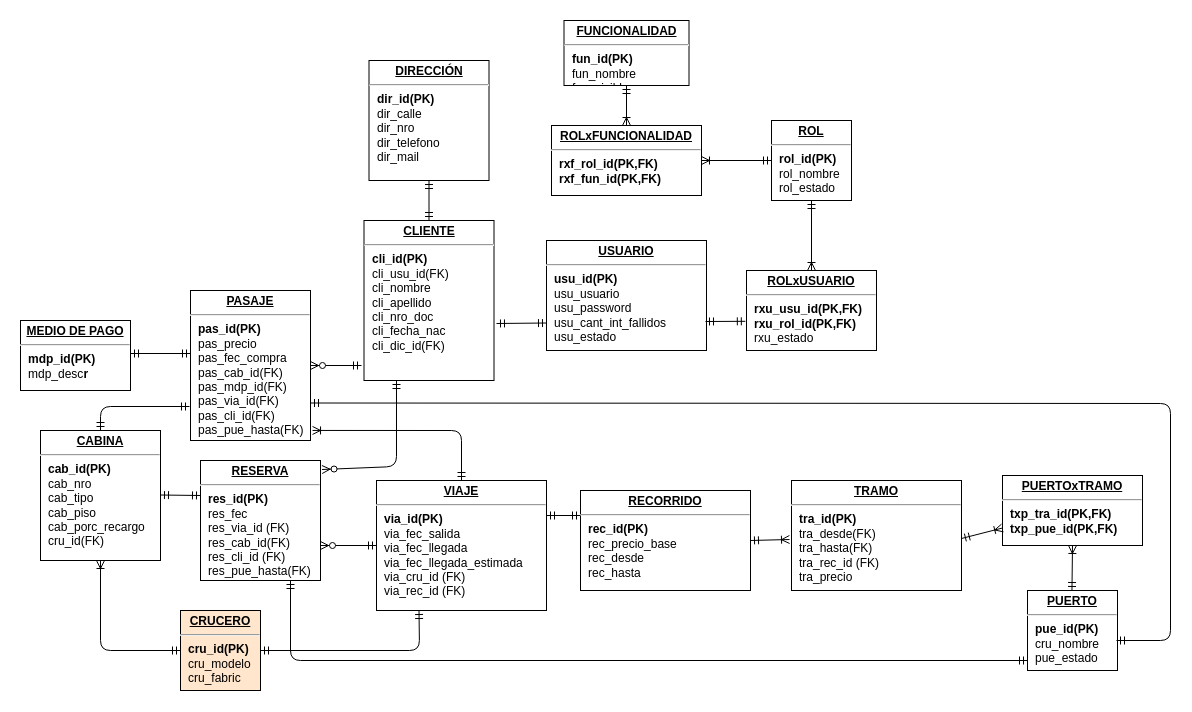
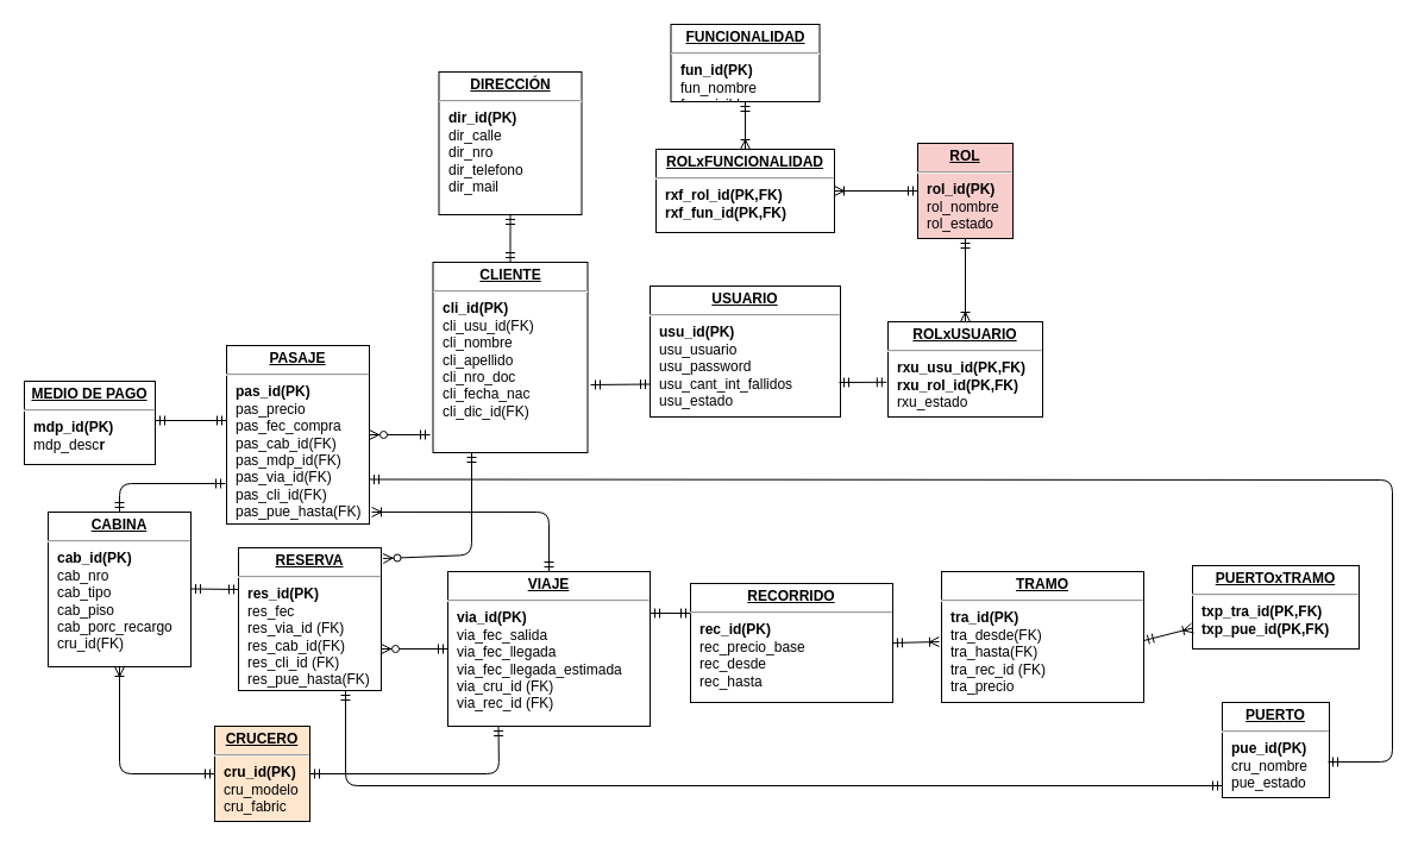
  <mxCell id="0" />
  <mxCell id="1" parent="0" />
  <mxCell id="2" value="&lt;p style=&quot;margin: 0px ; margin-top: 4px ; text-align: center ; text-decoration: underline&quot;&gt;&lt;b&gt;DIRECCIÓN&lt;/b&gt;&lt;/p&gt;&lt;hr&gt;&lt;p style=&quot;margin: 0px ; margin-left: 8px&quot;&gt;&lt;b&gt;dir_id(PK)&lt;/b&gt;&lt;br&gt;dir_calle&lt;br&gt;dir_nro&lt;/p&gt;&lt;p style=&quot;margin: 0px ; margin-left: 8px&quot;&gt;dir_telefono&lt;/p&gt;&lt;p style=&quot;margin: 0px ; margin-left: 8px&quot;&gt;dir_mail&lt;br&gt;&lt;/p&gt;" style="verticalAlign=top;align=left;overflow=fill;fontSize=12;fontFamily=Helvetica;html=1;" parent="1" vertex="1"><mxGeometry x="368.5" y="60" width="120" height="120" as="geometry" /></mxCell>
  <mxCell id="3" value="&lt;p style=&quot;margin: 0px ; margin-top: 4px ; text-align: center ; text-decoration: underline&quot;&gt;&lt;b&gt;FUNCIONALIDAD&lt;/b&gt;&lt;br&gt;&lt;/p&gt;&lt;hr&gt;&lt;p style=&quot;margin: 0px ; margin-left: 8px&quot;&gt;&lt;b&gt;fun_id(PK)&lt;/b&gt;&lt;br&gt;fun_nombre&lt;br&gt;fun_visible&lt;/p&gt;" style="verticalAlign=top;align=left;overflow=fill;fontSize=12;fontFamily=Helvetica;html=1;" parent="1" vertex="1"><mxGeometry x="563.5" y="20" width="125" height="65" as="geometry" /></mxCell>
  <mxCell id="4" value="&lt;p style=&quot;margin: 0px ; margin-top: 4px ; text-align: center ; text-decoration: underline&quot;&gt;&lt;b&gt;ROLxFUNCIONALIDAD&lt;/b&gt;&lt;br&gt;&lt;/p&gt;&lt;hr&gt;&lt;p style=&quot;margin: 0px ; margin-left: 8px&quot;&gt;&lt;b&gt;rxf_rol_id(PK,FK)&lt;/b&gt;&lt;br&gt;&lt;b&gt;rxf_fun_id(PK,FK)&lt;/b&gt;&lt;br&gt;&lt;/p&gt;" style="verticalAlign=top;align=left;overflow=fill;fontSize=12;fontFamily=Helvetica;html=1;" parent="1" vertex="1"><mxGeometry x="551" y="125" width="150" height="70" as="geometry" /></mxCell>
- <mxCell id="5" value="&lt;p style=&quot;margin: 0px ; margin-top: 4px ; text-align: center ; text-decoration: underline&quot;&gt;&lt;b&gt;ROL&lt;/b&gt;&lt;/p&gt;&lt;hr&gt;&lt;p style=&quot;margin: 0px ; margin-left: 8px&quot;&gt;&lt;b&gt;rol_id(PK)&lt;/b&gt;&lt;br&gt;rol_nombre&lt;br&gt;rol_estado&lt;/p&gt;" style="verticalAlign=top;align=left;overflow=fill;fontSize=12;fontFamily=Helvetica;html=1;" parent="1" vertex="1"><mxGeometry x="771" y="120" width="80" height="80" as="geometry" /></mxCell>
+ <mxCell id="5" value="&lt;p style=&quot;margin: 0px ; margin-top: 4px ; text-align: center ; text-decoration: underline&quot;&gt;&lt;b&gt;ROL&lt;/b&gt;&lt;/p&gt;&lt;hr&gt;&lt;p style=&quot;margin: 0px ; margin-left: 8px&quot;&gt;&lt;b&gt;rol_id(PK)&lt;/b&gt;&lt;br&gt;rol_nombre&lt;br&gt;rol_estado&lt;/p&gt;" style="verticalAlign=top;align=left;overflow=fill;fontSize=12;fontFamily=Helvetica;html=1;fillColor=#f8cecc;" parent="1" vertex="1"><mxGeometry x="771" y="120" width="80" height="80" as="geometry" /></mxCell>
  <mxCell id="6" value="&lt;p style=&quot;margin: 0px ; margin-top: 4px ; text-align: center ; text-decoration: underline&quot;&gt;&lt;b&gt;ROLxUSUARIO&lt;/b&gt;&lt;/p&gt;&lt;hr&gt;&lt;p style=&quot;margin: 0px ; margin-left: 8px&quot;&gt;&lt;b&gt;rxu_usu_id(PK,FK)&lt;/b&gt;&lt;br&gt;&lt;b&gt;rxu_rol_id(PK,FK)&lt;/b&gt;&lt;br&gt;rxu_estado&lt;/p&gt;" style="verticalAlign=top;align=left;overflow=fill;fontSize=12;fontFamily=Helvetica;html=1;" parent="1" vertex="1"><mxGeometry x="746" y="270" width="130" height="80" as="geometry" /></mxCell>
  <mxCell id="7" value="&lt;p style=&quot;margin: 0px ; margin-top: 4px ; text-align: center ; text-decoration: underline&quot;&gt;&lt;b&gt;USUARIO&lt;/b&gt;&lt;/p&gt;&lt;hr&gt;&lt;p style=&quot;margin: 0px ; margin-left: 8px&quot;&gt;&lt;b&gt;usu_id(PK)&lt;/b&gt;&lt;br&gt;usu_usuario&lt;br&gt;usu_password&lt;/p&gt;&lt;p style=&quot;margin: 0px ; margin-left: 8px&quot;&gt;usu_cant_int_fallidos&lt;/p&gt;&lt;p style=&quot;margin: 0px ; margin-left: 8px&quot;&gt;usu_estado&lt;br&gt;&lt;/p&gt;" style="verticalAlign=top;align=left;overflow=fill;fontSize=12;fontFamily=Helvetica;html=1;" parent="1" vertex="1"><mxGeometry x="546" y="240" width="160" height="110" as="geometry" /></mxCell>
  <mxCell id="8" value="&lt;p style=&quot;margin: 0px ; margin-top: 4px ; text-align: center ; text-decoration: underline&quot;&gt;&lt;b&gt;CLIENTE&lt;/b&gt;&lt;/p&gt;&lt;hr&gt;&lt;p style=&quot;margin: 0px ; margin-left: 8px&quot;&gt;&lt;b&gt;cli_id(PK)&lt;/b&gt;&lt;br&gt;cli_usu_id(FK)&lt;br&gt;cli_nombre&lt;/p&gt;&lt;p style=&quot;margin: 0px ; margin-left: 8px&quot;&gt;cli_apellido&lt;/p&gt;&lt;p style=&quot;margin: 0px ; margin-left: 8px&quot;&gt;cli_nro_doc&lt;/p&gt;&lt;p style=&quot;margin: 0px ; margin-left: 8px&quot;&gt;cli_fecha_nac&lt;/p&gt;&lt;p style=&quot;margin: 0px ; margin-left: 8px&quot;&gt;cli_dic_id(FK)&lt;/p&gt;" style="verticalAlign=top;align=left;overflow=fill;fontSize=12;fontFamily=Helvetica;html=1;gradientColor=#ffffff;" parent="1" vertex="1"><mxGeometry x="363.5" y="220" width="130" height="160" as="geometry" /></mxCell>
  <mxCell id="9" value="" style="endArrow=ERmandOne;html=1;exitX=0.5;exitY=1;exitDx=0;exitDy=0;entryX=0.5;entryY=0;entryDx=0;entryDy=0;startArrow=ERmandOne;startFill=0;endFill=0;" parent="1" source="2" target="8" edge="1"><mxGeometry width="50" height="50" relative="1" as="geometry"><mxPoint x="438.5" y="40" as="sourcePoint" /><mxPoint x="448.5" y="110" as="targetPoint" /></mxGeometry></mxCell>
  <mxCell id="10" value="" style="endArrow=ERmandOne;html=1;entryX=-0.009;entryY=0.635;entryDx=0;entryDy=0;startArrow=ERmandOne;startFill=0;endFill=0;entryPerimeter=0;" parent="1" target="6" edge="1"><mxGeometry width="50" height="50" relative="1" as="geometry"><mxPoint x="705" y="321" as="sourcePoint" /><mxPoint x="1008" y="199.5" as="targetPoint" /><Array as="points" /></mxGeometry></mxCell>
  <mxCell id="11" value="" style="endArrow=ERmandOne;html=1;exitX=0.5;exitY=0;exitDx=0;exitDy=0;startArrow=ERoneToMany;startFill=0;endFill=0;entryX=0.5;entryY=1;entryDx=0;entryDy=0;" parent="1" source="6" target="5" edge="1"><mxGeometry width="50" height="50" relative="1" as="geometry"><mxPoint x="907" y="140" as="sourcePoint" /><mxPoint x="916" y="200" as="targetPoint" /></mxGeometry></mxCell>
  <mxCell id="12" value="" style="endArrow=ERoneToMany;html=1;startArrow=ERmandOne;startFill=0;endFill=0;entryX=1;entryY=0.5;entryDx=0;entryDy=0;exitX=0;exitY=0.5;exitDx=0;exitDy=0;" parent="1" source="5" target="4" edge="1"><mxGeometry width="50" height="50" relative="1" as="geometry"><mxPoint x="766" y="161" as="sourcePoint" /><mxPoint x="886" y="90" as="targetPoint" /><Array as="points" /></mxGeometry></mxCell>
  <mxCell id="13" value="" style="endArrow=ERmandOne;html=1;exitX=0.5;exitY=0;exitDx=0;exitDy=0;startArrow=ERoneToMany;startFill=0;endFill=0;entryX=0.5;entryY=1;entryDx=0;entryDy=0;" parent="1" source="4" target="3" edge="1"><mxGeometry width="50" height="50" relative="1" as="geometry"><mxPoint x="886" y="30" as="sourcePoint" /><mxPoint x="967" y="-8" as="targetPoint" /><Array as="points" /></mxGeometry></mxCell>
  <mxCell id="14" value="&lt;p style=&quot;margin: 0px ; margin-top: 4px ; text-align: center ; text-decoration: underline&quot;&gt;&lt;b&gt;PASAJE&lt;/b&gt;&lt;/p&gt;&lt;hr&gt;&lt;p style=&quot;margin: 0px ; margin-left: 8px&quot;&gt;&lt;b&gt;pas_id(PK)&lt;/b&gt;&lt;/p&gt;&lt;p style=&quot;margin: 0px ; margin-left: 8px&quot;&gt;pas_precio&lt;br&gt;pas_fec_compra&lt;/p&gt;&lt;p style=&quot;margin: 0px ; margin-left: 8px&quot;&gt;pas_cab_id(FK)&lt;/p&gt;&lt;p style=&quot;margin: 0px ; margin-left: 8px&quot;&gt;pas_mdp_id(FK)&lt;/p&gt;&lt;p style=&quot;margin: 0px ; margin-left: 8px&quot;&gt;pas_via_id(FK)&lt;/p&gt;&lt;p style=&quot;margin: 0px ; margin-left: 8px&quot;&gt;pas_cli_id(FK)&lt;/p&gt;&lt;p style=&quot;margin: 0px ; margin-left: 8px&quot;&gt;pas_pue_hasta(FK)&lt;br&gt;&lt;/p&gt;" style="verticalAlign=top;align=left;overflow=fill;fontSize=12;fontFamily=Helvetica;html=1;" parent="1" vertex="1"><mxGeometry x="190" y="290" width="120" height="150" as="geometry" /></mxCell>
  <mxCell id="15" value="&lt;p style=&quot;margin: 0px ; margin-top: 4px ; text-align: center ; text-decoration: underline&quot;&gt;&lt;b&gt;RESERVA&lt;/b&gt;&lt;/p&gt;&lt;hr&gt;&lt;p style=&quot;margin: 0px ; margin-left: 8px&quot;&gt;&lt;b&gt;res_id(PK)&lt;/b&gt;&lt;br&gt;res_fec&lt;/p&gt;&lt;p style=&quot;margin: 0px ; margin-left: 8px&quot;&gt;res_via_id (FK)&lt;/p&gt;&lt;p style=&quot;margin: 0px ; margin-left: 8px&quot;&gt;res_cab_id(FK)&lt;br&gt;&lt;/p&gt;&lt;p style=&quot;margin: 0px ; margin-left: 8px&quot;&gt;res_cli_id (FK)&lt;/p&gt;&lt;p style=&quot;margin: 0px ; margin-left: 8px&quot;&gt;res_pue_hasta(FK)&lt;br&gt;&lt;/p&gt;" style="verticalAlign=top;align=left;overflow=fill;fontSize=12;fontFamily=Helvetica;html=1;" parent="1" vertex="1"><mxGeometry x="200" y="460" width="120" height="120" as="geometry" /></mxCell>
  <mxCell id="16" value="&lt;p style=&quot;margin: 0px ; margin-top: 4px ; text-align: center ; text-decoration: underline&quot;&gt;&lt;b&gt;PUERTO&lt;/b&gt;&lt;/p&gt;&lt;hr&gt;&lt;p style=&quot;margin: 0px ; margin-left: 8px&quot;&gt;&lt;b&gt;pue_id(PK)&lt;/b&gt;&lt;br&gt;cru_nombre&lt;br&gt;pue_estado&lt;/p&gt;" style="verticalAlign=top;align=left;overflow=fill;fontSize=12;fontFamily=Helvetica;html=1;" parent="1" vertex="1"><mxGeometry x="1027" y="590" width="90" height="80" as="geometry" /></mxCell>
  <mxCell id="17" value="&lt;p style=&quot;margin: 0px ; margin-top: 4px ; text-align: center ; text-decoration: underline&quot;&gt;&lt;b&gt;RECORRIDO&lt;/b&gt;&lt;/p&gt;&lt;hr&gt;&lt;p style=&quot;margin: 0px ; margin-left: 8px&quot;&gt;&lt;b&gt;rec_id(PK)&lt;/b&gt;&lt;br&gt;rec_precio_base&lt;/p&gt;&lt;p style=&quot;margin: 0px ; margin-left: 8px&quot;&gt;rec_desde&lt;/p&gt;&lt;p style=&quot;margin: 0px ; margin-left: 8px&quot;&gt;rec_hasta&lt;br&gt;&lt;/p&gt;&lt;p style=&quot;margin: 0px ; margin-left: 8px&quot;&gt;&lt;br&gt;&lt;/p&gt;" style="verticalAlign=top;align=left;overflow=fill;fontSize=12;fontFamily=Helvetica;html=1;" parent="1" vertex="1"><mxGeometry x="580" y="490" width="170" height="100" as="geometry" /></mxCell>
  <mxCell id="18" value="&lt;p style=&quot;margin: 0px ; margin-top: 4px ; text-align: center ; text-decoration: underline&quot;&gt;&lt;b&gt;CRUCERO&lt;/b&gt;&lt;br&gt;&lt;/p&gt;&lt;hr&gt;&lt;p style=&quot;margin: 0px ; margin-left: 8px&quot;&gt;&lt;b&gt;cru_id(PK)&lt;/b&gt;&lt;br&gt;cru_modelo&lt;br&gt;cru_fabric&lt;/p&gt;" style="verticalAlign=top;align=left;overflow=fill;fontSize=12;fontFamily=Helvetica;html=1;fillColor=#ffe6cc;" parent="1" vertex="1"><mxGeometry x="180" y="610" width="80" height="80" as="geometry" /></mxCell>
  <mxCell id="19" value="&lt;p style=&quot;margin: 0px ; margin-top: 4px ; text-align: center ; text-decoration: underline&quot;&gt;&lt;b&gt;CABINA&lt;/b&gt;&lt;/p&gt;&lt;hr&gt;&lt;p style=&quot;margin: 0px ; margin-left: 8px&quot;&gt;&lt;b&gt;cab_id(PK)&lt;/b&gt;&lt;br&gt;&lt;/p&gt;&lt;p style=&quot;margin: 0px ; margin-left: 8px&quot;&gt;cab_nro&lt;br&gt;&lt;/p&gt;&lt;p style=&quot;margin: 0px ; margin-left: 8px&quot;&gt;cab_tipo&lt;/p&gt;&lt;p style=&quot;margin: 0px ; margin-left: 8px&quot;&gt;cab_piso&lt;/p&gt;&lt;p style=&quot;margin: 0px ; margin-left: 8px&quot;&gt;cab_porc_recargo&lt;/p&gt;&lt;p style=&quot;margin: 0px ; margin-left: 8px&quot;&gt;cru_id(FK)&lt;br&gt;&lt;/p&gt;" style="verticalAlign=top;align=left;overflow=fill;fontSize=12;fontFamily=Helvetica;html=1;" parent="1" vertex="1"><mxGeometry x="40" y="430" width="120" height="130" as="geometry" /></mxCell>
  <mxCell id="20" value="" style="endArrow=ERoneToMany;html=1;exitX=0;exitY=0.5;exitDx=0;exitDy=0;startArrow=ERmandOne;startFill=0;endFill=0;entryX=0.5;entryY=1;entryDx=0;entryDy=0;" parent="1" source="18" target="19" edge="1"><mxGeometry width="50" height="50" relative="1" as="geometry"><mxPoint x="405" y="25" as="sourcePoint" /><mxPoint x="553" y="-30" as="targetPoint" /><Array as="points"><mxPoint x="100" y="650" /></Array></mxGeometry></mxCell>
  <mxCell id="21" value="&lt;p style=&quot;margin: 0px ; margin-top: 4px ; text-align: center ; text-decoration: underline&quot;&gt;&lt;b&gt;VIAJE&lt;/b&gt;&lt;/p&gt;&lt;hr&gt;&lt;p style=&quot;margin: 0px ; margin-left: 8px&quot;&gt;&lt;b&gt;via_id(PK)&lt;/b&gt;&lt;br&gt;via_fec_salida&lt;/p&gt;&lt;p style=&quot;margin: 0px ; margin-left: 8px&quot;&gt;via_fec_llegada&lt;/p&gt;&lt;p style=&quot;margin: 0px ; margin-left: 8px&quot;&gt;via_fec_llegada_estimada&lt;/p&gt;&lt;p style=&quot;margin: 0px ; margin-left: 8px&quot;&gt;via_cru_id (FK)&lt;/p&gt;&lt;p style=&quot;margin: 0px ; margin-left: 8px&quot;&gt;via_rec_id (FK)&lt;br&gt;&lt;/p&gt;" style="verticalAlign=top;align=left;overflow=fill;fontSize=12;fontFamily=Helvetica;html=1;" parent="1" vertex="1"><mxGeometry x="376" y="480" width="170" height="130" as="geometry" /></mxCell>
  <mxCell id="22" value="&lt;p style=&quot;margin: 0px ; margin-top: 4px ; text-align: center ; text-decoration: underline&quot;&gt;&lt;b&gt;PUERTOxTRAMO&lt;/b&gt;&lt;br&gt;&lt;/p&gt;&lt;hr&gt;&lt;p style=&quot;margin: 0px ; margin-left: 8px&quot;&gt;&lt;b&gt;txp_tra_id(PK,FK)&lt;/b&gt;&lt;/p&gt;&lt;p style=&quot;margin: 0px ; margin-left: 8px&quot;&gt;&lt;b&gt;txp_pue_id(PK,FK)&lt;/b&gt;&lt;/p&gt;" style="verticalAlign=top;align=left;overflow=fill;fontSize=12;fontFamily=Helvetica;html=1;" parent="1" vertex="1"><mxGeometry x="1002" y="475" width="140" height="70" as="geometry" /></mxCell>
  <mxCell id="23" value="&lt;p style=&quot;margin: 0px ; margin-top: 4px ; text-align: center ; text-decoration: underline&quot;&gt;&lt;b&gt;MEDIO DE PAGO&lt;br&gt;&lt;/b&gt;&lt;/p&gt;&lt;hr&gt;&lt;p style=&quot;margin: 0px ; margin-left: 8px&quot;&gt;&lt;b&gt;mdp_id(PK)&lt;/b&gt;&lt;/p&gt;&lt;p style=&quot;margin: 0px ; margin-left: 8px&quot;&gt;mdp_desc&lt;b&gt;r&lt;br&gt;&lt;/b&gt;&lt;/p&gt;" style="verticalAlign=top;align=left;overflow=fill;fontSize=12;fontFamily=Helvetica;html=1;" parent="1" vertex="1"><mxGeometry x="20" y="320" width="110" height="70" as="geometry" /></mxCell>
  <mxCell id="24" value="" style="endArrow=ERmandOne;html=1;startArrow=ERmandOne;startFill=0;endFill=0;" parent="1" edge="1"><mxGeometry width="50" height="50" relative="1" as="geometry"><mxPoint x="130" y="353" as="sourcePoint" /><mxPoint x="190" y="353" as="targetPoint" /><Array as="points" /></mxGeometry></mxCell>
  <mxCell id="25" value="&lt;p style=&quot;margin: 0px ; margin-top: 4px ; text-align: center ; text-decoration: underline&quot;&gt;&lt;b&gt;TRAMO&lt;/b&gt;&lt;/p&gt;&lt;hr&gt;&lt;p style=&quot;margin: 0px ; margin-left: 8px&quot;&gt;&lt;b&gt;tra_id(PK)&lt;/b&gt;&lt;/p&gt;&lt;p style=&quot;margin: 0px ; margin-left: 8px&quot;&gt;tra_desde(FK)&lt;/p&gt;&lt;p style=&quot;margin: 0px ; margin-left: 8px&quot;&gt;tra_hasta(FK)&lt;/p&gt;&lt;p style=&quot;margin: 0px ; margin-left: 8px&quot;&gt;tra_rec_id (FK)&lt;/p&gt;&lt;p style=&quot;margin: 0px ; margin-left: 8px&quot;&gt;tra_precio&lt;br&gt;&lt;/p&gt;" style="verticalAlign=top;align=left;overflow=fill;fontSize=12;fontFamily=Helvetica;html=1;" parent="1" vertex="1"><mxGeometry x="791" y="480" width="170" height="110" as="geometry" /></mxCell>
- <mxCell id="26" value="" style="endArrow=ERoneToMany;html=1;exitX=0.494;exitY=0;exitDx=0;exitDy=0;startArrow=ERmandOne;startFill=0;endFill=0;entryX=0.5;entryY=1;entryDx=0;entryDy=0;exitPerimeter=0;" parent="1" source="16" target="22" edge="1"><mxGeometry width="50" height="50" relative="1" as="geometry"><mxPoint x="591.5" y="415" as="sourcePoint" /><mxPoint x="591.5" y="345" as="targetPoint" /><Array as="points" /></mxGeometry></mxCell>
  <mxCell id="27" value="" style="endArrow=ERoneToMany;html=1;startArrow=ERmandOne;startFill=0;endFill=0;entryX=0;entryY=0.75;entryDx=0;entryDy=0;" parent="1" target="22" edge="1"><mxGeometry width="50" height="50" relative="1" as="geometry"><mxPoint x="961" y="538" as="sourcePoint" /><mxPoint x="997.5" y="315" as="targetPoint" /><Array as="points" /></mxGeometry></mxCell>
  <mxCell id="28" value="" style="endArrow=ERoneToMany;html=1;startArrow=ERmandOne;startFill=0;endFill=0;exitX=1;exitY=0.5;exitDx=0;exitDy=0;" parent="1" source="17" edge="1"><mxGeometry width="50" height="50" relative="1" as="geometry"><mxPoint x="634" y="370" as="sourcePoint" /><mxPoint x="789" y="539" as="targetPoint" /><Array as="points" /></mxGeometry></mxCell>
  <mxCell id="29" value="" style="endArrow=ERmandOne;html=1;startArrow=ERmandOne;startFill=0;endFill=0;entryX=0.5;entryY=0;entryDx=0;entryDy=0;" parent="1" target="19" edge="1"><mxGeometry width="50" height="50" relative="1" as="geometry"><mxPoint x="189" y="406" as="sourcePoint" /><mxPoint x="0" y="385" as="targetPoint" /><Array as="points"><mxPoint x="100" y="406" /></Array></mxGeometry></mxCell>
  <mxCell id="30" value="" style="endArrow=ERmandOne;html=1;startArrow=ERoneToMany;startFill=0;endFill=0;entryX=0.5;entryY=0;entryDx=0;entryDy=0;exitX=1.017;exitY=0.933;exitDx=0;exitDy=0;exitPerimeter=0;" parent="1" source="14" target="21" edge="1"><mxGeometry width="50" height="50" relative="1" as="geometry"><mxPoint x="309" y="367" as="sourcePoint" /><mxPoint x="340" y="324" as="targetPoint" /><Array as="points"><mxPoint x="461" y="430" /></Array></mxGeometry></mxCell>
  <mxCell id="31" value="" style="endArrow=ERmandOne;html=1;startArrow=ERmandOne;startFill=0;endFill=0;" parent="1" edge="1"><mxGeometry width="50" height="50" relative="1" as="geometry"><mxPoint x="546" y="515" as="sourcePoint" /><mxPoint x="580" y="515" as="targetPoint" /><Array as="points" /></mxGeometry></mxCell>
  <mxCell id="32" value="" style="endArrow=ERmandOne;html=1;entryX=1;entryY=0.5;entryDx=0;entryDy=0;startArrow=ERmandOne;startFill=0;endFill=0;exitX=0.25;exitY=1;exitDx=0;exitDy=0;" edge="1" parent="1" source="21" target="18"><mxGeometry width="50" height="50" relative="1" as="geometry"><mxPoint x="230" y="625" as="sourcePoint" /><mxPoint x="139.971" y="494.529" as="targetPoint" /><Array as="points"><mxPoint x="419" y="650" /></Array></mxGeometry></mxCell>
  <mxCell id="33" value="" style="endArrow=ERmandOne;html=1;startArrow=ERzeroToMany;startFill=1;endFill=0;exitX=1;exitY=0.5;exitDx=0;exitDy=0;" edge="1" parent="1" source="14"><mxGeometry width="50" height="50" relative="1" as="geometry"><mxPoint x="660" y="354" as="sourcePoint" /><mxPoint x="361" y="365" as="targetPoint" /><Array as="points" /></mxGeometry></mxCell>
  <mxCell id="34" value="" style="endArrow=ERmandOne;html=1;startArrow=ERmandOne;startFill=0;endFill=0;entryX=0;entryY=0.75;entryDx=0;entryDy=0;" edge="1" parent="1" target="7"><mxGeometry width="50" height="50" relative="1" as="geometry"><mxPoint x="496" y="323" as="sourcePoint" /><mxPoint x="553" y="337" as="targetPoint" /><Array as="points" /></mxGeometry></mxCell>
  <mxCell id="35" value="" style="endArrow=ERmandOne;html=1;startArrow=ERzeroToMany;startFill=1;endFill=0;exitX=1.013;exitY=0.075;exitDx=0;exitDy=0;entryX=0.25;entryY=1;entryDx=0;entryDy=0;exitPerimeter=0;" edge="1" parent="1" source="15" target="8"><mxGeometry width="50" height="50" relative="1" as="geometry"><mxPoint x="300" y="240" as="sourcePoint" /><mxPoint x="450" y="410" as="targetPoint" /><Array as="points"><mxPoint x="396" y="466" /></Array></mxGeometry></mxCell>
  <mxCell id="36" value="" style="endArrow=ERmandOne;html=1;exitX=1;exitY=0.5;exitDx=0;exitDy=0;startArrow=ERmandOne;startFill=0;endFill=0;" edge="1" parent="1"><mxGeometry width="50" height="50" relative="1" as="geometry"><mxPoint x="160" y="494.5" as="sourcePoint" /><mxPoint x="200" y="495" as="targetPoint" /><Array as="points" /></mxGeometry></mxCell>
  <mxCell id="37" value="" style="endArrow=ERmandOne;html=1;startArrow=ERzeroToMany;startFill=1;endFill=0;entryX=0;entryY=0.5;entryDx=0;entryDy=0;" edge="1" parent="1" target="21"><mxGeometry width="50" height="50" relative="1" as="geometry"><mxPoint x="320" y="545" as="sourcePoint" /><mxPoint x="374" y="517" as="targetPoint" /><Array as="points" /></mxGeometry></mxCell>
  <mxCell id="38" value="" style="endArrow=ERmandOne;html=1;startArrow=ERmandOne;startFill=0;endFill=0;exitX=1;exitY=0.75;exitDx=0;exitDy=0;entryX=0.989;entryY=0.625;entryDx=0;entryDy=0;entryPerimeter=0;" edge="1" parent="1" source="14" target="16"><mxGeometry width="50" height="50" relative="1" as="geometry"><mxPoint x="500" y="410" as="sourcePoint" /><mxPoint x="1170" y="700" as="targetPoint" /><Array as="points"><mxPoint x="1170" y="403" /><mxPoint x="1170" y="640" /></Array></mxGeometry></mxCell>
  <mxCell id="39" value="" style="endArrow=ERmandOne;html=1;startArrow=ERmandOne;startFill=0;endFill=0;exitX=0.75;exitY=1;exitDx=0;exitDy=0;entryX=0;entryY=0.875;entryDx=0;entryDy=0;entryPerimeter=0;" edge="1" parent="1" source="15" target="16"><mxGeometry width="50" height="50" relative="1" as="geometry"><mxPoint x="419.5" y="650" as="sourcePoint" /><mxPoint x="493.5" y="737" as="targetPoint" /><Array as="points"><mxPoint x="290" y="660" /></Array></mxGeometry></mxCell>
